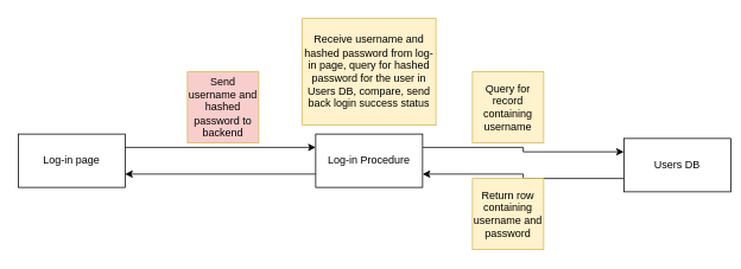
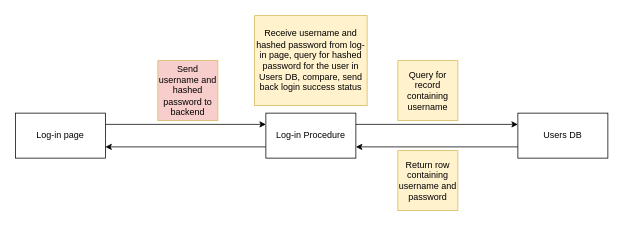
  <mxCell id="0" />
  <mxCell id="1" parent="0" />
  <mxCell id="2" style="edgeStyle=orthogonalEdgeStyle;rounded=0;orthogonalLoop=1;jettySize=auto;html=1;exitX=1;exitY=0.25;exitDx=0;exitDy=0;entryX=0;entryY=0.25;entryDx=0;entryDy=0;" edge="1" parent="1" source="3" target="8"><mxGeometry relative="1" as="geometry" /></mxCell>
  <mxCell id="3" value="Log-in page" style="rounded=0;whiteSpace=wrap;html=1;" vertex="1" parent="1"><mxGeometry x="20" y="150" width="120" height="60" as="geometry" /></mxCell>
  <mxCell id="4" style="edgeStyle=orthogonalEdgeStyle;rounded=0;orthogonalLoop=1;jettySize=auto;html=1;exitX=0;exitY=0.75;exitDx=0;exitDy=0;entryX=1;entryY=0.75;entryDx=0;entryDy=0;" edge="1" parent="1" source="5" target="8"><mxGeometry relative="1" as="geometry" /></mxCell>
- <mxCell id="5" value="Users DB" style="rounded=0;whiteSpace=wrap;html=1;" vertex="1" parent="1"><mxGeometry x="700" y="155" width="120" height="60" as="geometry" /></mxCell>
+ <mxCell id="5" value="Users DB" style="rounded=0;whiteSpace=wrap;html=1;" vertex="1" parent="1"><mxGeometry x="690" y="150" width="120" height="60" as="geometry" /></mxCell>
  <mxCell id="6" style="edgeStyle=orthogonalEdgeStyle;rounded=0;orthogonalLoop=1;jettySize=auto;html=1;exitX=1;exitY=0.25;exitDx=0;exitDy=0;entryX=0;entryY=0.25;entryDx=0;entryDy=0;" edge="1" parent="1" source="8" target="5"><mxGeometry relative="1" as="geometry" /></mxCell>
  <mxCell id="7" style="edgeStyle=orthogonalEdgeStyle;rounded=0;orthogonalLoop=1;jettySize=auto;html=1;exitX=0;exitY=0.75;exitDx=0;exitDy=0;entryX=1;entryY=0.75;entryDx=0;entryDy=0;" edge="1" parent="1" source="8" target="3"><mxGeometry relative="1" as="geometry" /></mxCell>
  <mxCell id="8" value="Log-in Procedure" style="rounded=0;whiteSpace=wrap;html=1;" vertex="1" parent="1"><mxGeometry x="354" y="150" width="120" height="60" as="geometry" /></mxCell>
  <mxCell id="9" value="&lt;div&gt;Send username and hashed password to backend&lt;br&gt;&lt;/div&gt;" style="rounded=0;whiteSpace=wrap;html=1;fillColor=#f8cecc;strokeColor=#d6b656;align=center;" vertex="1" parent="1"><mxGeometry x="210" y="80" width="80" height="80" as="geometry" /></mxCell>
  <mxCell id="10" value="Query for record containing username" style="rounded=0;whiteSpace=wrap;html=1;fillColor=#fff2cc;strokeColor=#d6b656;" vertex="1" parent="1"><mxGeometry x="530" y="80" width="80" height="80" as="geometry" /></mxCell>
  <mxCell id="11" value="Return row containing username and password" style="rounded=0;whiteSpace=wrap;html=1;fillColor=#fff2cc;strokeColor=#d6b656;" vertex="1" parent="1"><mxGeometry x="530" y="200" width="80" height="80" as="geometry" /></mxCell>
  <mxCell id="12" value="Receive username and hashed password from log-in page, query for hashed password for the user in Users DB, compare, send back login success status" style="rounded=0;whiteSpace=wrap;html=1;fillColor=#fff2cc;strokeColor=#d6b656;" vertex="1" parent="1"><mxGeometry x="339" y="20" width="150" height="120" as="geometry" /></mxCell>
